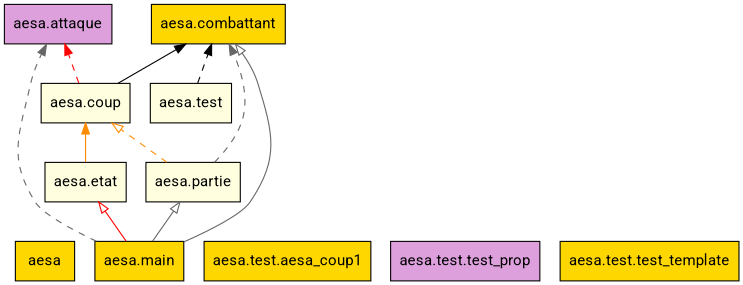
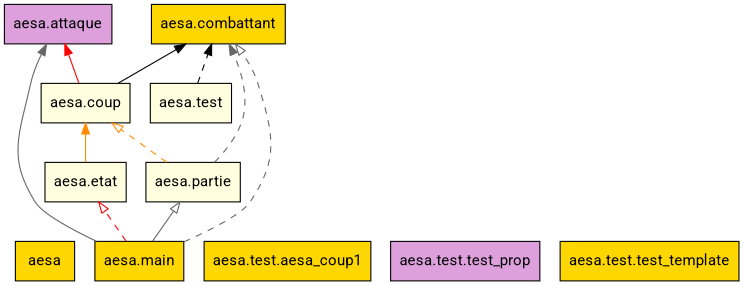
  digraph {
    fontname=Roboto
    rankdir=BT
    node [color=black fillcolor=gold fontname=Roboto shape=box style="solid,filled"]
    edge [arrowhead=normal arrowtail=none color=gray40 fontname=Roboto style=solid]
    n1 [label=aesa]
    n2 [fillcolor=plum label="aesa.attaque"]
    n3 [label="aesa.combattant"]
    n4 [fillcolor=lightyellow label="aesa.coup"]
    n5 [fillcolor=lightyellow label="aesa.etat"]
    n6 [label="aesa.main"]
    n7 [fillcolor=lightyellow label="aesa.partie"]
    n8 [fillcolor=lightyellow label="aesa.test"]
    n9 [label="aesa.test.aesa_coup1"]
    n10 [fillcolor=plum label="aesa.test.test_prop"]
    n11 [label="aesa.test.test_template"]
-   n4 -> n2 [color=red style=dashed]
+   n4 -> n2 [color=red]
    n4 -> n3 [color=black]
    n5 -> n4 [color=darkorange]
-   n6 -> n2 [style=dashed]
-   n6 -> n3 [arrowhead=onormal]
-   n6 -> n5 [arrowhead=onormal color=red]
+   n6 -> n2
+   n6 -> n3 [arrowhead=onormal style=dashed]
+   n6 -> n5 [arrowhead=onormal color=red style=dashed]
    n6 -> n7 [arrowhead=onormal]
    n7 -> n3 [style=dashed]
    n7 -> n4 [arrowhead=onormal color=darkorange style=dashed]
    n8 -> n3 [color=black style=dashed]
  }
